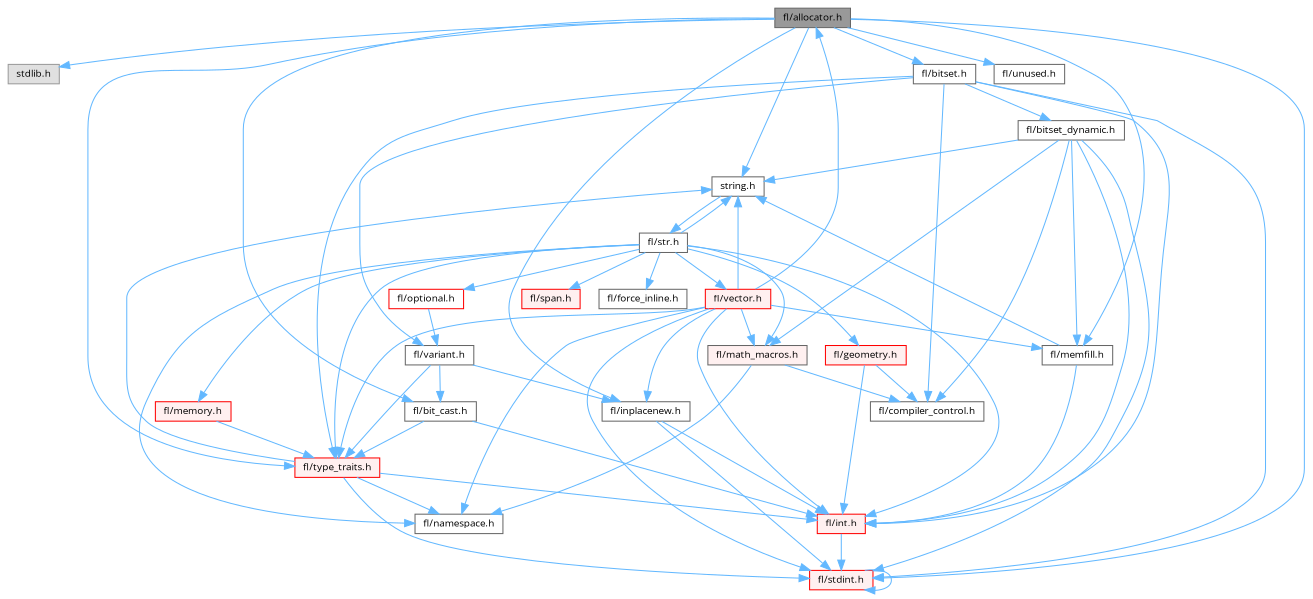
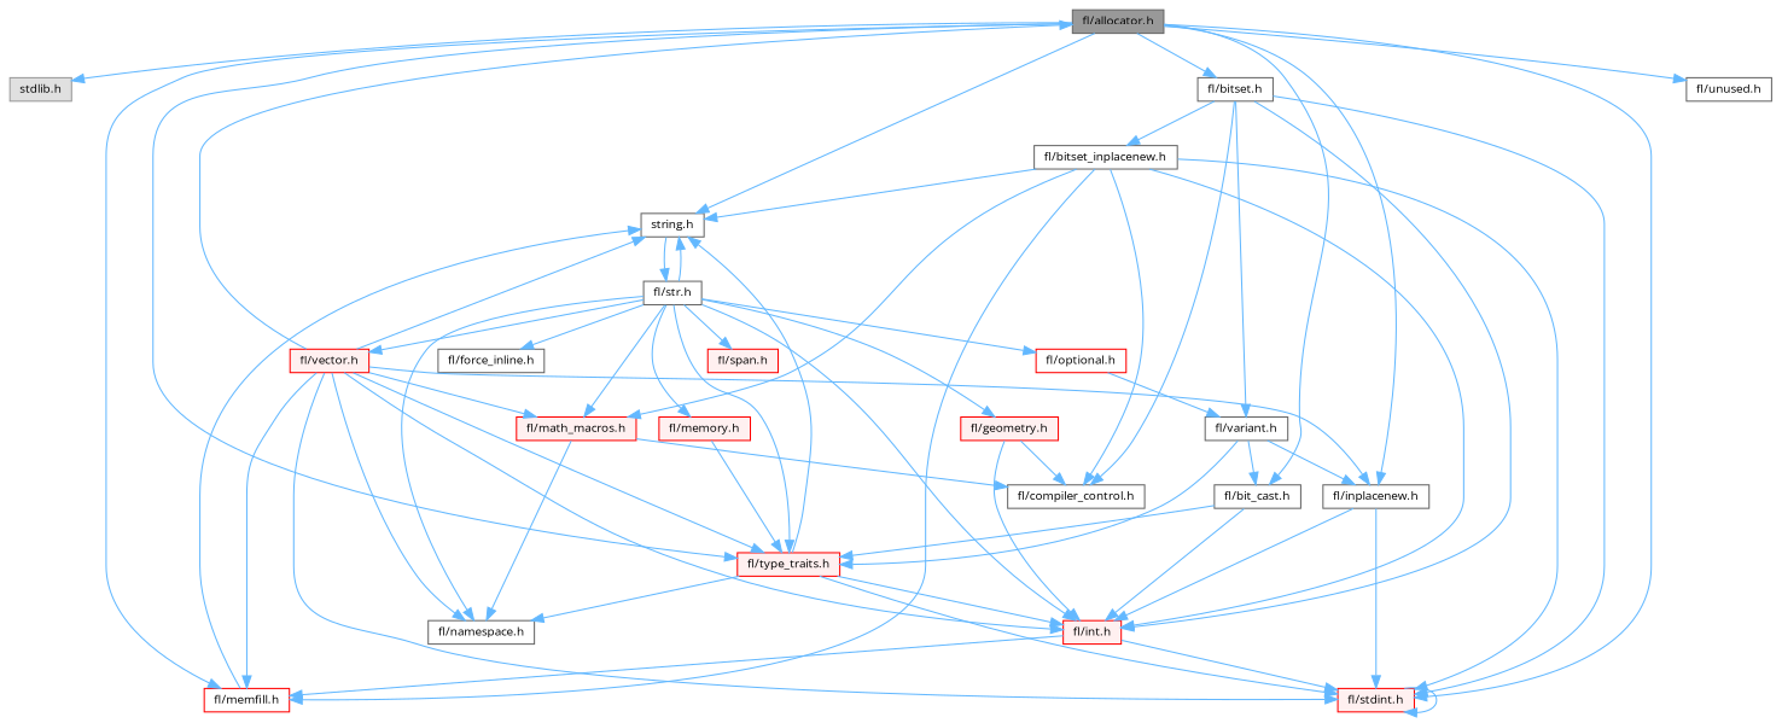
  digraph {
    fontname="Open Sans"
    node [color=grey40 fillcolor=white fontname="Open Sans" fontsize=10 shape=box style=filled]
    edge [color=steelblue1 fontname="Open Sans" fontsize=10 labelfontname=Helvetica labelfontsize=10 style=solid]
    n1 [color=gray40 fillcolor=grey60 fontcolor=black height=0.2 label="fl/allocator.h" width=0.4]
    n2 [color=grey60 fillcolor="#E0E0E0" height=0.2 label="stdlib.h" width=0.4]
    n3 [height=0.2 label="string.h" width=0.4]
    n4 [color=red fillcolor="#FFF0F0" height=0.2 label="fl/stdint.h" width=0.4]
    n5 [color=red fillcolor="#FFF0F0" height=0.2 label="fl/type_traits.h" width=0.4]
    n6 [height=0.2 label="fl/inplacenew.h" width=0.4]
    n7 [height=0.2 label="fl/bit_cast.h" width=0.4]
-   n8 [height=0.2 label="fl/memfill.h" width=0.4]
+   n8 [color=red height=0.2 label="fl/memfill.h" width=0.4]
    n9 [height=0.2 label="fl/unused.h" width=0.4]
    n10 [height=0.2 label="fl/bitset.h" width=0.4]
    n11 [height=0.2 label="fl/str.h" width=0.4]
    n12 [color=red fillcolor="#FFF0F0" height=0.2 label="fl/int.h" width=0.4]
    n13 [height=0.2 label="fl/namespace.h" width=0.4]
    n14 [height=0.2 label="fl/compiler_control.h" width=0.4]
    n15 [height=0.2 label="fl/variant.h" width=0.4]
-   n16 [height=0.2 label="fl/bitset_dynamic.h" width=0.4]
+   n16 [height=0.2 label="fl/bitset_inplacenew.h" width=0.4]
    n17 [color=red fillcolor="#FFF0F0" height=0.2 label="fl/geometry.h" width=0.4]
-   n18 [fillcolor="#FFF0F0" height=0.2 label="fl/math_macros.h" width=0.4]
+   n18 [color=red fillcolor="#FFF0F0" height=0.2 label="fl/math_macros.h" width=0.4]
    n19 [color=red fillcolor="#FFF0F0" height=0.2 label="fl/memory.h" width=0.4]
    n20 [color=red height=0.2 label="fl/optional.h" width=0.4]
    n21 [color=red fillcolor="#FFF0F0" height=0.2 label="fl/vector.h" width=0.4]
    n22 [color=red fillcolor="#FFF0F0" height=0.2 label="fl/span.h" width=0.4]
    n23 [height=0.2 label="fl/force_inline.h" width=0.4]
    n1 -> n2
    n1 -> n3
    n1 -> n4
    n1 -> n5
    n1 -> n6
    n1 -> n7
    n1 -> n8
    n1 -> n9
    n1 -> n10
    n3 -> n11
    n4 -> n4
    n5 -> n3
    n5 -> n4
    n5 -> n12
    n5 -> n13
    n6 -> n4
    n6 -> n12
    n7 -> n5
    n7 -> n12
    n8 -> n3
-   n8 -> n12
+   n12 -> n8
    n10 -> n4
-   n10 -> n5
    n10 -> n12
    n10 -> n14
    n10 -> n15
    n10 -> n16
    n11 -> n3
    n11 -> n5
    n11 -> n12
    n11 -> n13
    n11 -> n17
    n11 -> n18
    n11 -> n19
    n11 -> n20
    n11 -> n21
    n11 -> n22
    n11 -> n23
    n12 -> n4
    n15 -> n5
    n15 -> n6
    n15 -> n7
    n16 -> n3
    n16 -> n4
    n16 -> n8
    n16 -> n12
    n16 -> n14
    n16 -> n18
    n17 -> n12
    n17 -> n14
    n18 -> n13
    n18 -> n14
    n19 -> n5
    n20 -> n15
    n21 -> n1
    n21 -> n3
    n21 -> n4
    n21 -> n5
    n21 -> n6
    n21 -> n8
    n21 -> n12
    n21 -> n13
    n21 -> n18
  }
